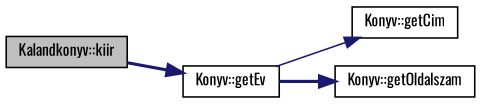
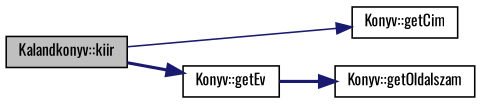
  digraph {
    fontname=Oswald
    rankdir=LR
    node [color=black fillcolor=white fontname=Oswald fontsize=10 shape=record style=filled]
    edge [color=midnightblue fontname=Oswald fontsize=10 labelfontname=Helvetica labelfontsize=10 style=bold]
    n1 [fillcolor=grey75 fontcolor=black height=0.2 label="Kalandkonyv::kiir" width=0.4]
    n2 [height=0.2 label="Konyv::getCim" width=0.4]
    n3 [height=0.2 label="Konyv::getEv" width=0.4]
    n4 [height=0.2 label="Konyv::getOldalszam" width=0.4]
-   n3 -> n2 [style=solid]
+   n1 -> n2 [style=solid]
    n1 -> n3
    n3 -> n4
  }
